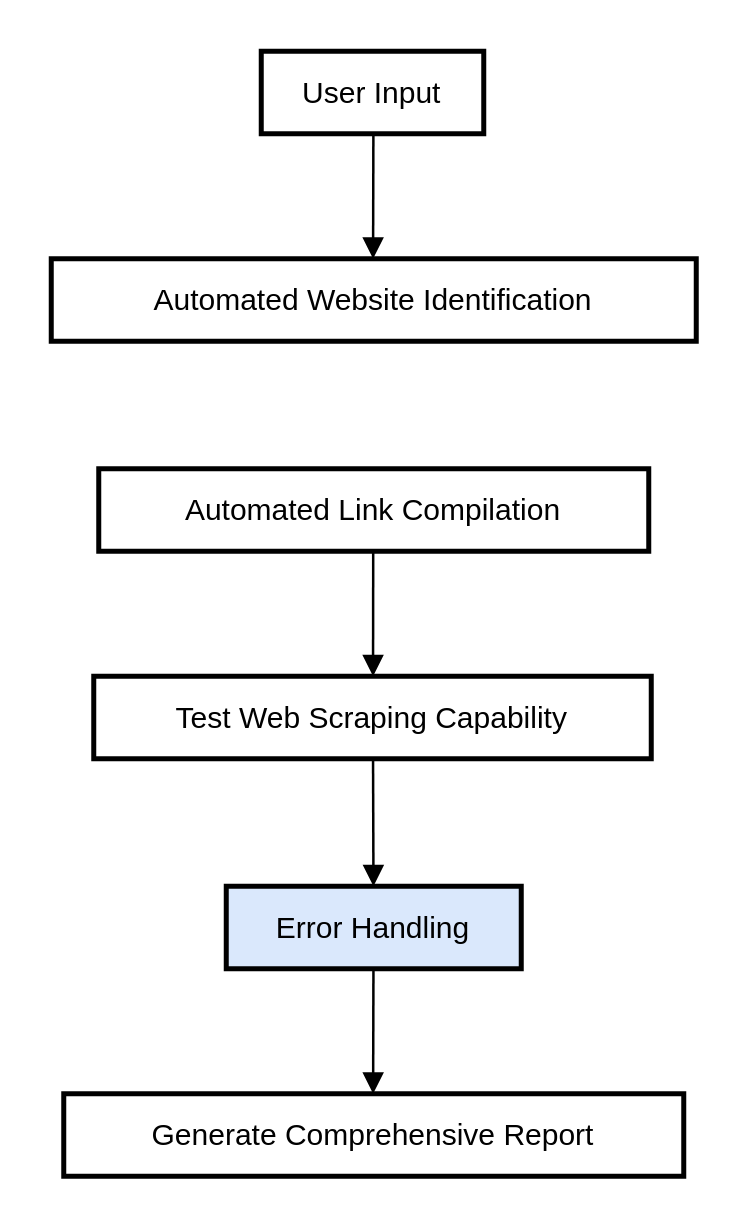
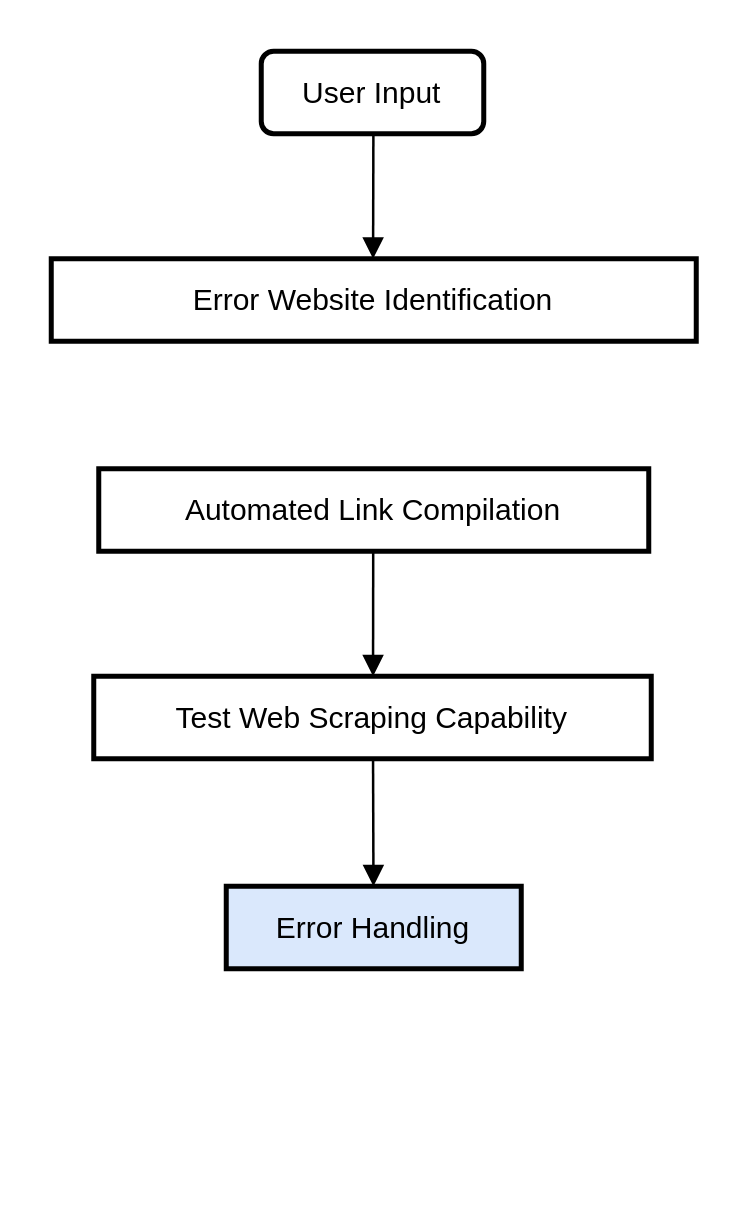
  <mxCell id="0" />
  <mxCell id="1" parent="0" />
- <mxCell id="2" value="User Input" style="whiteSpace=wrap;strokeWidth=2;" vertex="1" parent="1"><mxGeometry x="104" y="20" width="89" height="33" as="geometry" /></mxCell>
- <mxCell id="3" value="Automated Website Identification" style="whiteSpace=wrap;strokeWidth=2;" vertex="1" parent="1"><mxGeometry x="20" y="103" width="258" height="33" as="geometry" /></mxCell>
+ <mxCell id="2" value="User Input" style="whiteSpace=wrap;strokeWidth=2;rounded=1;" vertex="1" parent="1"><mxGeometry x="104" y="20" width="89" height="33" as="geometry" /></mxCell>
+ <mxCell id="3" value="Error Website Identification" style="whiteSpace=wrap;strokeWidth=2;" vertex="1" parent="1"><mxGeometry x="20" y="103" width="258" height="33" as="geometry" /></mxCell>
  <mxCell id="4" value="Automated Link Compilation" style="whiteSpace=wrap;strokeWidth=2;" vertex="1" parent="1"><mxGeometry x="39" y="187" width="220" height="33" as="geometry" /></mxCell>
  <mxCell id="5" value="Test Web Scraping Capability" style="whiteSpace=wrap;strokeWidth=2;" vertex="1" parent="1"><mxGeometry x="37" y="270" width="223" height="33" as="geometry" /></mxCell>
  <mxCell id="6" value="Error Handling" style="whiteSpace=wrap;strokeWidth=2;fillColor=#dae8fc;" vertex="1" parent="1"><mxGeometry x="90" y="354" width="118" height="33" as="geometry" /></mxCell>
- <mxCell id="7" value="Generate Comprehensive Report" style="whiteSpace=wrap;strokeWidth=2;" vertex="1" parent="1"><mxGeometry x="25" y="437" width="248" height="33" as="geometry" /></mxCell>
  <mxCell id="8" value="" style="curved=1;startArrow=none;endArrow=block;exitX=0.504;exitY=1.012;entryX=0.499;entryY=0.012;rounded=0;" edge="1" parent="1" source="2" target="3"><mxGeometry relative="1" as="geometry"><Array as="points" /></mxGeometry></mxCell>
  <mxCell id="9" value="" style="curved=1;startArrow=none;endArrow=block;exitX=0.499;exitY=1.006;entryX=0.501;entryY=0.006;rounded=0;" edge="1" parent="1" source="4" target="5"><mxGeometry relative="1" as="geometry"><Array as="points" /></mxGeometry></mxCell>
  <mxCell id="10" value="" style="curved=1;startArrow=none;endArrow=block;exitX=0.501;exitY=1.018;entryX=0.499;entryY=-0.012;rounded=0;" edge="1" parent="1" source="5" target="6"><mxGeometry relative="1" as="geometry"><Array as="points" /></mxGeometry></mxCell>
- <mxCell id="11" value="" style="curved=1;startArrow=none;endArrow=block;exitX=0.499;exitY=1.0;entryX=0.499;entryY=2.312e-7;rounded=0;" edge="1" parent="1" source="6" target="7"><mxGeometry relative="1" as="geometry"><Array as="points" /></mxGeometry></mxCell>
